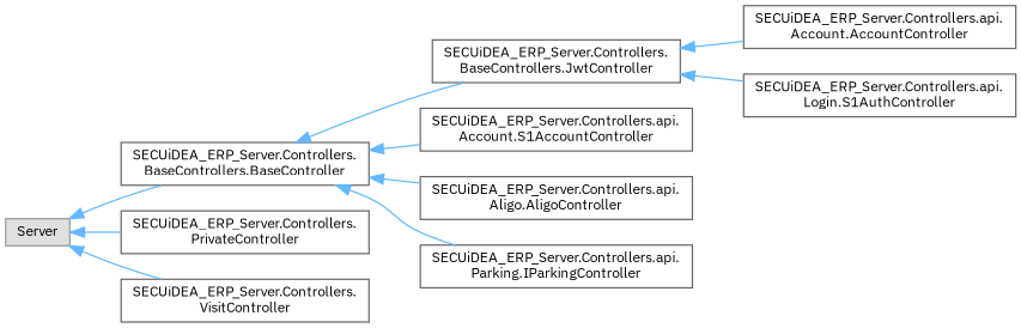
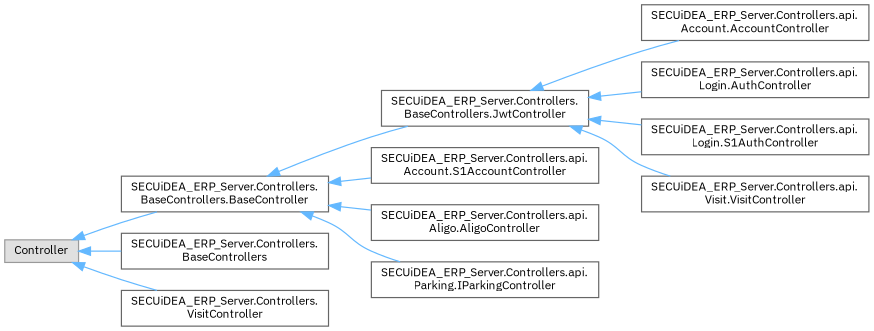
  digraph {
    fontname="IBM Plex Sans"
    rankdir=LR
    node [color=grey40 fillcolor=white fontname="IBM Plex Sans" fontsize=10 shape=box style=filled]
    edge [color=steelblue1 dir=back fontname="IBM Plex Sans" fontsize=10 labelfontname=Helvetica labelfontsize=10 style=solid]
-   n1 [color=grey60 fillcolor="#E0E0E0" height=0.2 label=Server width=0.4]
+   n1 [color=grey60 fillcolor="#E0E0E0" height=0.2 label=Controller width=0.4]
    n2 [height=0.2 label="SECUiDEA_ERP_Server.Controllers.\lBaseControllers.BaseController" width=0.4]
-   n3 [height=0.2 label="SECUiDEA_ERP_Server.Controllers.\lPrivateController" width=0.4]
+   n3 [height=0.2 label="SECUiDEA_ERP_Server.Controllers.\lBaseControllers" width=0.4]
    n4 [height=0.2 label="SECUiDEA_ERP_Server.Controllers.\lVisitController" width=0.4]
    n5 [height=0.2 label="SECUiDEA_ERP_Server.Controllers.\lBaseControllers.JwtController" width=0.4]
    n6 [height=0.2 label="SECUiDEA_ERP_Server.Controllers.api.\lAccount.S1AccountController" width=0.4]
    n7 [height=0.2 label="SECUiDEA_ERP_Server.Controllers.api.\lAligo.AligoController" width=0.4]
    n8 [height=0.2 label="SECUiDEA_ERP_Server.Controllers.api.\lParking.IParkingController" width=0.4]
    n9 [height=0.2 label="SECUiDEA_ERP_Server.Controllers.api.\lAccount.AccountController" width=0.4]
+   n10 [height=0.2 label="SECUiDEA_ERP_Server.Controllers.api.\lLogin.AuthController" width=0.4]
    n11 [height=0.2 label="SECUiDEA_ERP_Server.Controllers.api.\lLogin.S1AuthController" width=0.4]
+   n12 [height=0.2 label="SECUiDEA_ERP_Server.Controllers.api.\lVisit.VisitController" width=0.4]
    n1 -> n2
    n1 -> n3
    n1 -> n4
    n2 -> n5
    n2 -> n6
    n2 -> n7
    n2 -> n8
    n5 -> n9
+   n5 -> n10
    n5 -> n11
+   n5 -> n12
  }
